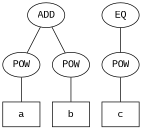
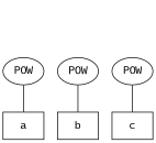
  graph {
    fontname="Liberation Mono"
    node [fontname="Liberation Mono"]
    edge [fontname="Liberation Mono"]
-   n1 [label=ADD]
    n2 [label=POW]
    n3 [label=POW]
    n4 [label=a shape=box]
    n5 [label=b shape=box]
-   n6 [label=EQ]
    n7 [label=POW]
    n8 [label=c shape=box]
-   n1 -- n2
-   n1 -- n3
    n2 -- n4
    n3 -- n5
-   n6 -- n7
    n7 -- n8
  }
